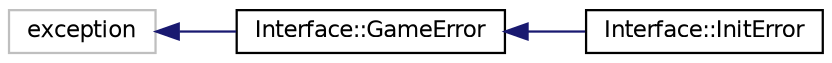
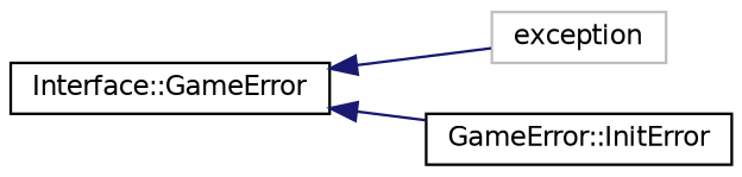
  digraph {
    rankdir=LR
    node [color=black fillcolor=white fontname=Helvetica fontsize=10 shape=record style=filled]
    edge [color=midnightblue dir=back fontname=Helvetica fontsize=10 labelfontname=Helvetica labelfontsize=10 style=solid]
    n1 [color=grey75 height=0.2 label=exception width=0.4]
    n2 [height=0.2 label="Interface::GameError" width=0.4]
-   n3 [height=0.2 label="Interface::InitError" width=0.4]
-   n1 -> n2
+   n3 [height=0.2 label="GameError::InitError" width=0.4]
+   n2 -> n1
    n2 -> n3
  }
